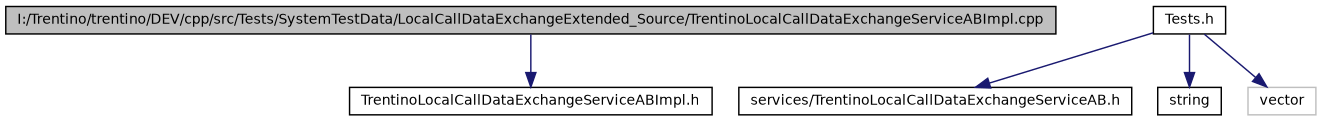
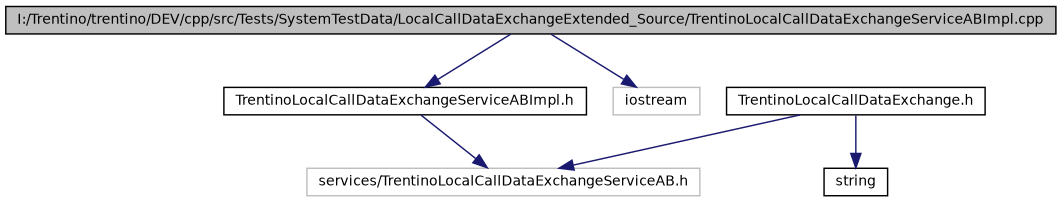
  digraph {
    node [color=black fillcolor=white fontname=Helvetica fontsize=10 shape=record style=filled]
    edge [color=midnightblue fontname=Helvetica fontsize=10 labelfontname=Helvetica labelfontsize=10 style=solid]
    n1 [fillcolor=grey75 fontcolor=black height=0.2 label="I:/Trentino/trentino/DEV/cpp/src/Tests/SystemTestData/LocalCallDataExchangeExtended_Source/TrentinoLocalCallDataExchangeServiceABImpl.cpp" width=0.4]
    n2 [height=0.2 label="TrentinoLocalCallDataExchangeServiceABImpl.h" width=0.4]
-   n4 [height=0.2 label="services/TrentinoLocalCallDataExchangeServiceAB.h" width=0.4]
-   n5 [height=0.2 label="Tests.h" width=0.4]
+   n3 [color=grey75 height=0.2 label=iostream width=0.4]
+   n4 [color=grey75 height=0.2 label="services/TrentinoLocalCallDataExchangeServiceAB.h" width=0.4]
+   n5 [height=0.2 label="TrentinoLocalCallDataExchange.h" width=0.4]
    n6 [height=0.2 label=string width=0.4]
-   n7 [color=grey75 height=0.2 label=vector width=0.4]
    n1 -> n2
+   n1 -> n3
+   n2 -> n4
    n5 -> n4
    n5 -> n6
-   n5 -> n7
  }
